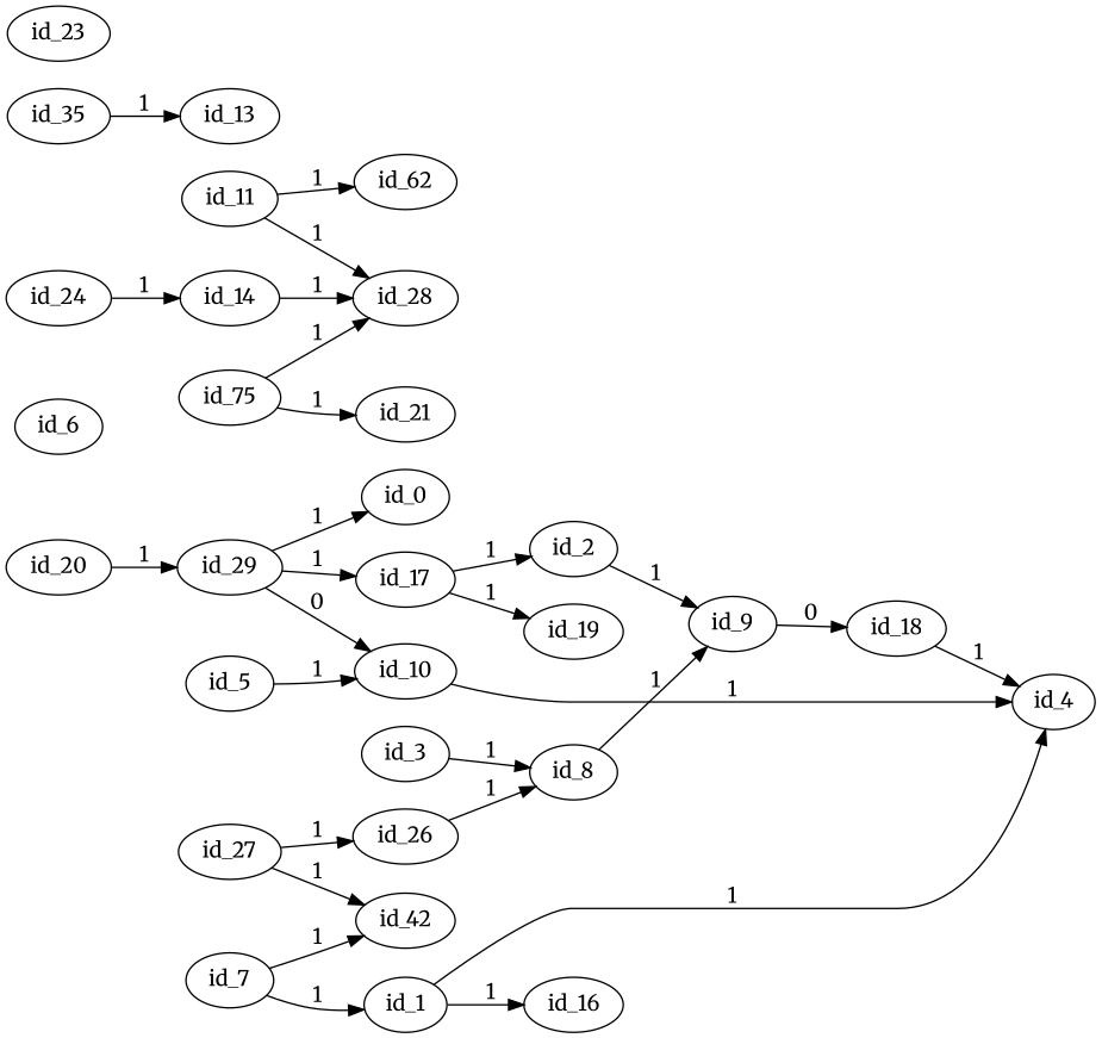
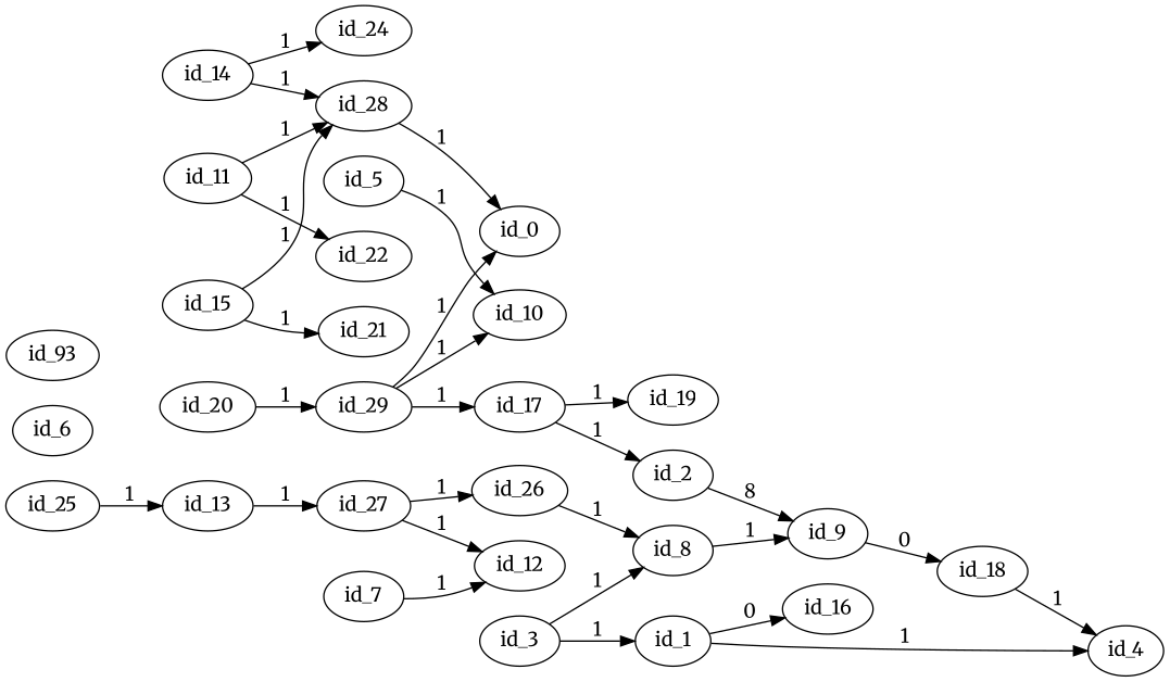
  digraph {
    fontname=Merriweather
    rankdir=LR
    node [fontname=Merriweather]
    edge [fontname=Merriweather]
    id_1
    id_16
    id_4
    id_2
    id_9
    id_18
    id_3
    id_8
    id_5
    id_10
    id_6
    id_7
-   id_12 [label=id_42]
+   id_12
    id_11
-   id_22 [label=id_62]
+   id_22
    id_28
    id_0
    id_13
    id_27
    id_26
    id_14
-   id_15 [label=id_75]
+   id_15
    id_21
    id_17
    id_19
    id_20
    id_29
-   id_23
+   id_23 [label=id_93]
    id_24
-   id_25 [label=id_35]
-   id_1 -> id_16 [label=1]
+   id_25
+   id_1 -> id_16 [label=0]
    id_1 -> id_4 [label=1]
-   id_2 -> id_9 [label=1]
+   id_2 -> id_9 [label=8]
    id_9 -> id_18 [label=0]
    id_18 -> id_4 [label=1]
    id_3 -> id_8 [label=1]
    id_8 -> id_9 [label=1]
    id_5 -> id_10 [label=1]
-   id_10 -> id_4 [label=1]
-   id_7 -> id_1 [label=1]
+   id_3 -> id_1 [label=1]
    id_7 -> id_12 [label=1]
    id_11 -> id_22 [label=1]
    id_11 -> id_28 [label=1]
+   id_28 -> id_0 [label=1]
+   id_13 -> id_27 [label=1]
    id_27 -> id_12 [label=1]
    id_27 -> id_26 [label=1]
    id_26 -> id_8 [label=1]
    id_14 -> id_28 [label=1]
    id_15 -> id_28 [label=1]
    id_15 -> id_21 [label=1]
    id_17 -> id_2 [label=1]
    id_17 -> id_19 [label=1]
    id_20 -> id_29 [label=1]
-   id_29 -> id_10 [label=0]
+   id_29 -> id_10 [label=1]
    id_29 -> id_0 [label=1]
    id_29 -> id_17 [label=1]
-   id_24 -> id_14 [label=1]
+   id_14 -> id_24 [label=1]
    id_25 -> id_13 [label=1]
  }
